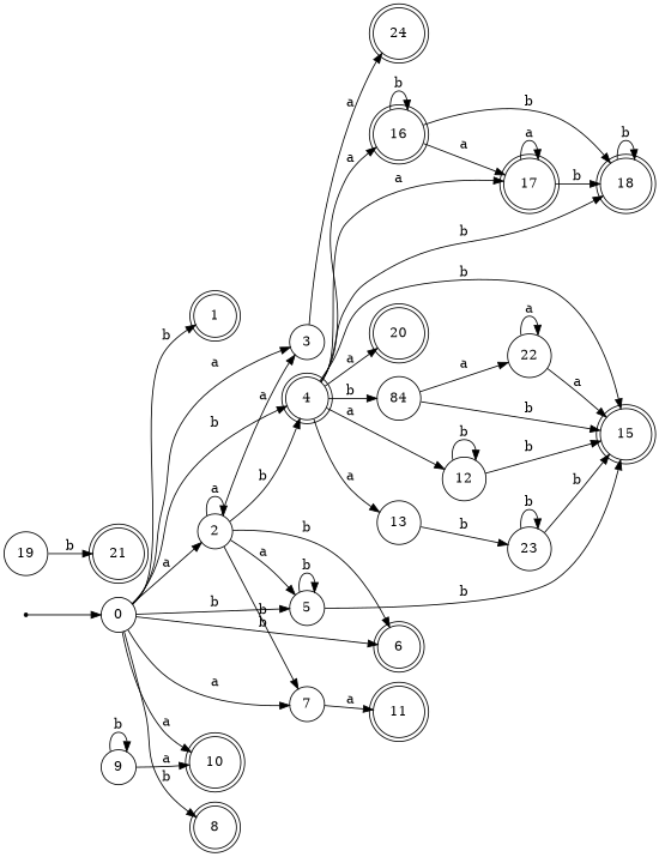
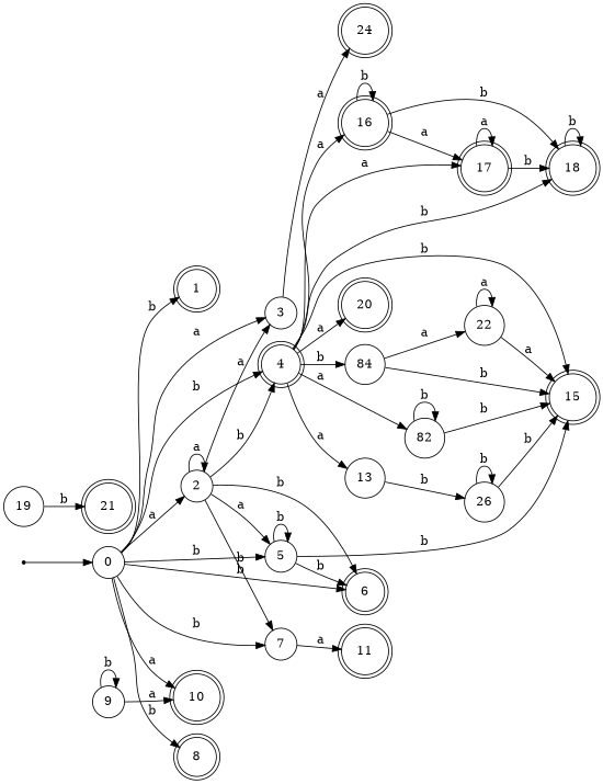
  digraph {
    rankdir=LR
    node [shape=doublecircle]
    dummy0 [shape=point]
    0 [shape=circle]
    1
    2 [shape=circle]
    3 [shape=circle]
    4
    5 [shape=circle]
    6
    7 [shape=circle]
    8
    10
    24
-   12 [shape=circle]
+   12 [shape=circle label=82]
    13 [shape=circle]
    n15 [label=84 shape=circle]
    15
    16
    17
    18
    20
    11
    9 [shape=circle]
-   23 [shape=circle]
+   23 [shape=circle label=26]
    22 [shape=circle]
    19 [shape=circle]
    21
    dummy0 -> 0
    0 -> 1 [label=b]
    0 -> 2 [label=a]
    0 -> 3 [label=a]
    0 -> 4 [label=b]
    0 -> 5 [label=b]
    0 -> 6 [label=b]
-   0 -> 7 [label=a]
+   0 -> 7 [label=b]
    0 -> 8 [label=b]
    0 -> 10 [label=a]
    2 -> 2 [label=a]
    2 -> 3 [label=a]
    2 -> 4 [label=b]
    2 -> 5 [label=a]
    2 -> 6 [label=b]
    2 -> 7 [label=b]
    3 -> 24 [label=a]
    4 -> 12 [label=a]
    4 -> 13 [label=a]
    4 -> n15 [label=b]
    4 -> 15 [label=b]
    4 -> 16 [label=a]
    4 -> 17 [label=a]
    4 -> 18 [label=b]
    4 -> 20 [label=a]
    5 -> 5 [label=b]
+   5 -> 6 [label=b]
    5 -> 15 [label=b]
    7 -> 11 [label=a]
    12 -> 12 [label=b]
    12 -> 15 [label=b]
    13 -> 23 [label=b]
    n15 -> 15 [label=b]
    n15 -> 22 [label=a]
    16 -> 16 [label=b]
    16 -> 17 [label=a]
    16 -> 18 [label=b]
    17 -> 17 [label=a]
    17 -> 18 [label=b]
    18 -> 18 [label=b]
    9 -> 10 [label=a]
    9 -> 9 [label=b]
    23 -> 15 [label=b]
    23 -> 23 [label=b]
    22 -> 15 [label=a]
    22 -> 22 [label=a]
    19 -> 21 [label=b]
  }
